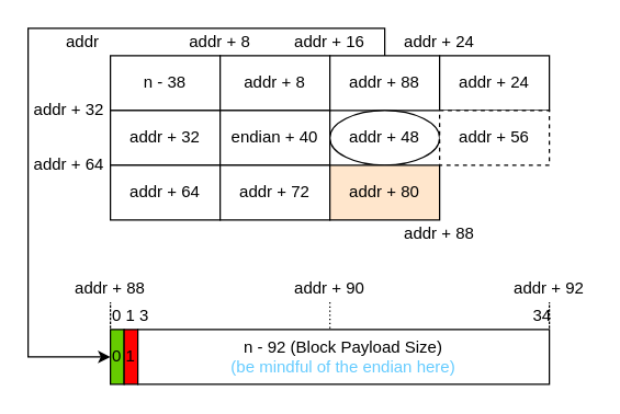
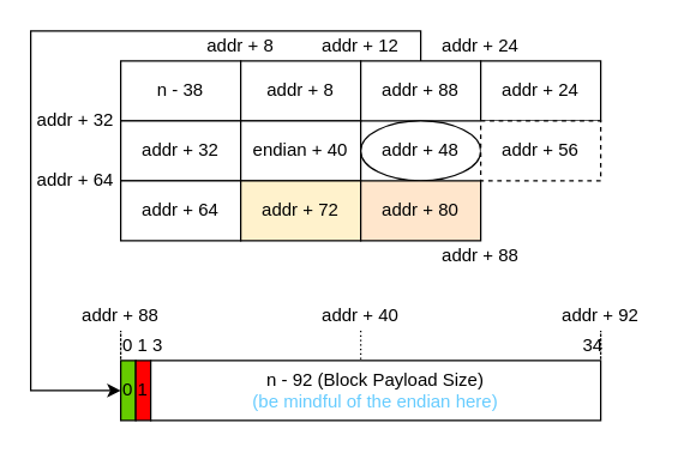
  <mxCell id="0" />
  <mxCell id="1" parent="0" />
  <mxCell id="2" value="" style="group" vertex="1" connectable="0" parent="1"><mxGeometry x="20" y="20" width="410" height="260" as="geometry" /></mxCell>
  <mxCell id="3" value="n - 38" style="rounded=0;whiteSpace=wrap;html=1;fillColor=#FFFFFF;" parent="2" vertex="1"><mxGeometry x="60" y="20" width="80" height="40" as="geometry" /></mxCell>
  <mxCell id="4" value="addr + 8" style="rounded=0;whiteSpace=wrap;html=1;fillColor=#FFFFFF;" vertex="1" parent="2"><mxGeometry x="140" y="20" width="80" height="40" as="geometry" /></mxCell>
  <mxCell id="5" value="addr + 88" style="rounded=0;whiteSpace=wrap;html=1;fillColor=#FFFFFF;" vertex="1" parent="2"><mxGeometry x="220" y="20" width="80" height="40" as="geometry" /></mxCell>
  <mxCell id="6" value="addr + 24" style="rounded=0;whiteSpace=wrap;html=1;fillColor=#FFFFFF;" vertex="1" parent="2"><mxGeometry x="300" y="20" width="80" height="40" as="geometry" /></mxCell>
  <mxCell id="7" value="addr + 32" style="rounded=0;whiteSpace=wrap;html=1;fillColor=#FFFFFF;" vertex="1" parent="2"><mxGeometry x="60" y="60" width="80" height="40" as="geometry" /></mxCell>
  <mxCell id="8" value="endian + 40" style="rounded=0;whiteSpace=wrap;html=1;fillColor=#FFFFFF;" vertex="1" parent="2"><mxGeometry x="140" y="60" width="80" height="40" as="geometry" /></mxCell>
  <mxCell id="9" value="addr + 48" style="ellipse;whiteSpace=wrap;html=1;fillColor=#FFFFFF;" vertex="1" parent="2"><mxGeometry x="220" y="60" width="80" height="40" as="geometry" /></mxCell>
  <mxCell id="10" value="addr + 56" style="rounded=0;whiteSpace=wrap;html=1;fillColor=#FFFFFF;dashed=1;" vertex="1" parent="2"><mxGeometry x="300" y="60" width="80" height="40" as="geometry" /></mxCell>
  <mxCell id="11" value="addr + 64" style="rounded=0;whiteSpace=wrap;html=1;fillColor=#FFFFFF;" vertex="1" parent="2"><mxGeometry x="60" y="100" width="80" height="40" as="geometry" /></mxCell>
- <mxCell id="12" value="addr + 72" style="rounded=0;whiteSpace=wrap;html=1;fillColor=#FFFFFF;" vertex="1" parent="2"><mxGeometry x="140" y="100" width="80" height="40" as="geometry" /></mxCell>
+ <mxCell id="12" value="addr + 72" style="rounded=0;whiteSpace=wrap;html=1;fillColor=#fff2cc;" vertex="1" parent="2"><mxGeometry x="140" y="100" width="80" height="40" as="geometry" /></mxCell>
  <mxCell id="13" value="addr + 80" style="rounded=0;whiteSpace=wrap;html=1;fillColor=#ffe6cc;" vertex="1" parent="2"><mxGeometry x="220" y="100" width="80" height="40" as="geometry" /></mxCell>
- <mxCell id="14" value="addr" style="text;html=1;strokeColor=none;fillColor=none;align=center;verticalAlign=middle;whiteSpace=wrap;rounded=0;" vertex="1" parent="2"><mxGeometry x="20" width="40" height="20" as="geometry" /></mxCell>
  <mxCell id="15" value="addr + 8" style="text;html=1;strokeColor=none;fillColor=none;align=center;verticalAlign=middle;whiteSpace=wrap;rounded=0;" vertex="1" parent="2"><mxGeometry x="110" width="60" height="20" as="geometry" /></mxCell>
- <mxCell id="16" value="addr + 16" style="text;html=1;strokeColor=none;fillColor=none;align=center;verticalAlign=middle;whiteSpace=wrap;rounded=0;" vertex="1" parent="2"><mxGeometry x="190" width="60" height="20" as="geometry" /></mxCell>
+ <mxCell id="16" value="addr + 12" style="text;html=1;strokeColor=none;fillColor=none;align=center;verticalAlign=middle;whiteSpace=wrap;rounded=0;" vertex="1" parent="2"><mxGeometry x="190" width="60" height="20" as="geometry" /></mxCell>
  <mxCell id="17" value="addr + 24" style="text;html=1;strokeColor=none;fillColor=none;align=center;verticalAlign=middle;whiteSpace=wrap;rounded=0;" vertex="1" parent="2"><mxGeometry x="270" width="60" height="20" as="geometry" /></mxCell>
  <mxCell id="18" value="addr + 32" style="text;html=1;strokeColor=none;fillColor=none;align=center;verticalAlign=middle;whiteSpace=wrap;rounded=0;" vertex="1" parent="2"><mxGeometry y="50" width="60" height="20" as="geometry" /></mxCell>
  <mxCell id="19" value="addr + 64" style="text;html=1;strokeColor=none;fillColor=none;align=center;verticalAlign=middle;whiteSpace=wrap;rounded=0;" vertex="1" parent="2"><mxGeometry y="90" width="60" height="20" as="geometry" /></mxCell>
  <mxCell id="20" value="addr + 88" style="text;html=1;strokeColor=none;fillColor=none;align=center;verticalAlign=middle;whiteSpace=wrap;rounded=0;" vertex="1" parent="2"><mxGeometry x="270" y="140" width="60" height="20" as="geometry" /></mxCell>
  <mxCell id="21" value="" style="group" vertex="1" connectable="0" parent="2"><mxGeometry x="60" y="220" width="320" height="40" as="geometry" /></mxCell>
  <mxCell id="22" value="0" style="rounded=0;whiteSpace=wrap;html=1;fillColor=#66cc00;" parent="21" vertex="1"><mxGeometry width="10" height="40" as="geometry" /></mxCell>
  <mxCell id="23" value="1" style="rounded=0;whiteSpace=wrap;html=1;fillColor=#ff0000;" vertex="1" parent="21"><mxGeometry x="10" width="10" height="40" as="geometry" /></mxCell>
  <mxCell id="24" value="n - 92 (Block Payload Size)&lt;br&gt;&lt;font color=&quot;#66ccff&quot;&gt;(be mindful of the endian here)&lt;/font&gt;" style="rounded=0;whiteSpace=wrap;html=1;" vertex="1" parent="21"><mxGeometry x="20" width="300" height="40" as="geometry" /></mxCell>
  <mxCell id="25" style="edgeStyle=orthogonalEdgeStyle;rounded=0;orthogonalLoop=1;jettySize=auto;html=1;entryX=0;entryY=0.5;entryDx=0;entryDy=0;endArrow=classic;endFill=1;" edge="1" parent="2" source="5" target="22"><mxGeometry relative="1" as="geometry"><Array as="points"><mxPoint x="260" /><mxPoint /><mxPoint y="240" /></Array></mxGeometry></mxCell>
  <mxCell id="26" value="0" style="text;html=1;strokeColor=none;fillColor=none;align=center;verticalAlign=middle;whiteSpace=wrap;rounded=0;" vertex="1" parent="2"><mxGeometry x="60" y="200" width="10" height="20" as="geometry" /></mxCell>
  <mxCell id="27" value="1" style="text;html=1;strokeColor=none;fillColor=none;align=center;verticalAlign=middle;whiteSpace=wrap;rounded=0;" vertex="1" parent="2"><mxGeometry x="70" y="200" width="10" height="20" as="geometry" /></mxCell>
  <mxCell id="28" value="3" style="text;html=1;strokeColor=none;fillColor=none;align=center;verticalAlign=middle;whiteSpace=wrap;rounded=0;" vertex="1" parent="2"><mxGeometry x="80" y="200" width="10" height="20" as="geometry" /></mxCell>
  <mxCell id="29" value="34" style="text;html=1;strokeColor=none;fillColor=none;align=center;verticalAlign=middle;whiteSpace=wrap;rounded=0;" vertex="1" parent="2"><mxGeometry x="370" y="200" width="10" height="20" as="geometry" /></mxCell>
  <mxCell id="30" style="edgeStyle=orthogonalEdgeStyle;rounded=0;orthogonalLoop=1;jettySize=auto;html=1;entryX=1;entryY=0;entryDx=0;entryDy=0;dashed=1;dashPattern=1 2;endArrow=none;endFill=0;" edge="1" parent="2" source="31" target="24"><mxGeometry relative="1" as="geometry" /></mxCell>
  <mxCell id="31" value="addr + 92" style="text;html=1;strokeColor=none;fillColor=none;align=center;verticalAlign=middle;whiteSpace=wrap;rounded=0;" vertex="1" parent="2"><mxGeometry x="350" y="180" width="60" height="20" as="geometry" /></mxCell>
  <mxCell id="32" style="edgeStyle=orthogonalEdgeStyle;rounded=0;orthogonalLoop=1;jettySize=auto;html=1;entryX=0;entryY=0;entryDx=0;entryDy=0;endArrow=none;endFill=0;dashed=1;dashPattern=1 2;" edge="1" parent="2" source="33" target="22"><mxGeometry relative="1" as="geometry" /></mxCell>
  <mxCell id="33" value="addr + 88" style="text;html=1;strokeColor=none;fillColor=none;align=center;verticalAlign=middle;whiteSpace=wrap;rounded=0;" vertex="1" parent="2"><mxGeometry x="30" y="180" width="60" height="20" as="geometry" /></mxCell>
  <mxCell id="34" style="edgeStyle=orthogonalEdgeStyle;rounded=0;orthogonalLoop=1;jettySize=auto;html=1;entryX=0.467;entryY=0;entryDx=0;entryDy=0;entryPerimeter=0;endArrow=none;endFill=0;dashed=1;dashPattern=1 2;" edge="1" parent="2" source="35" target="24"><mxGeometry relative="1" as="geometry" /></mxCell>
- <mxCell id="35" value="addr + 90" style="text;html=1;strokeColor=none;fillColor=none;align=center;verticalAlign=middle;whiteSpace=wrap;rounded=0;" vertex="1" parent="2"><mxGeometry x="190" y="180" width="60" height="20" as="geometry" /></mxCell>
+ <mxCell id="35" value="addr + 40" style="text;html=1;strokeColor=none;fillColor=none;align=center;verticalAlign=middle;whiteSpace=wrap;rounded=0;" vertex="1" parent="2"><mxGeometry x="190" y="180" width="60" height="20" as="geometry" /></mxCell>
